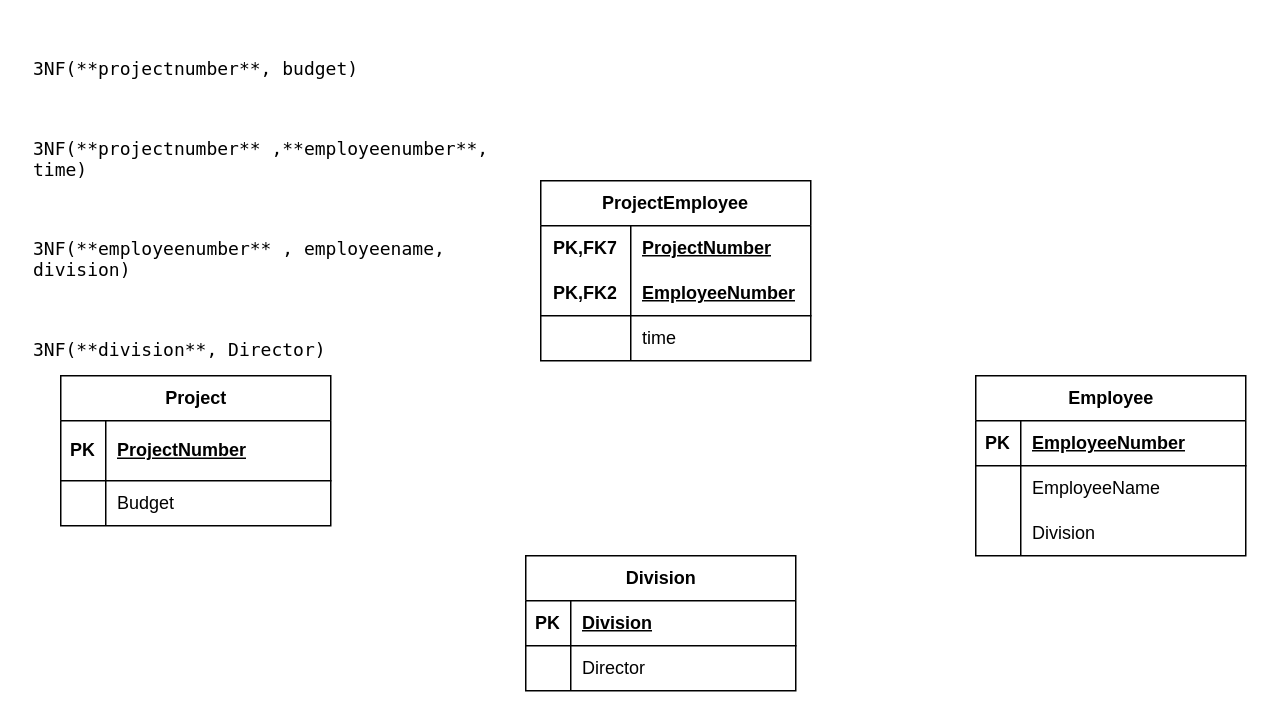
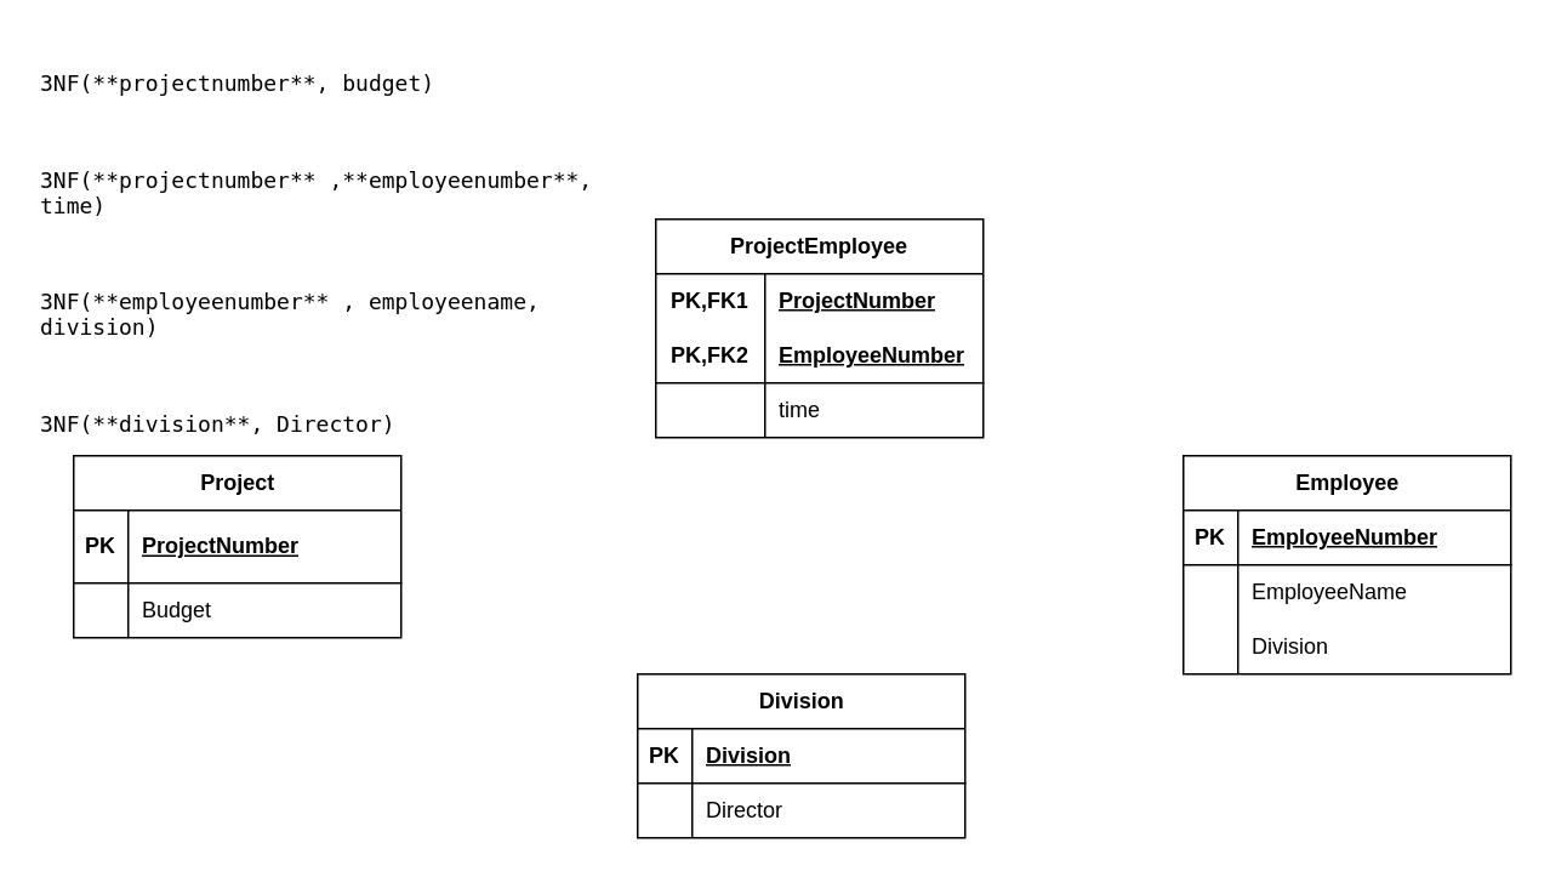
  <mxCell id="0" />
  <mxCell id="1" parent="0" />
  <mxCell id="2" value="Project" style="shape=table;startSize=30;container=1;collapsible=1;childLayout=tableLayout;fixedRows=1;rowLines=0;fontStyle=1;align=center;resizeLast=1;html=1;" vertex="1" parent="1"><mxGeometry x="40" y="250" width="180" height="100" as="geometry" /></mxCell>
  <mxCell id="3" value="" style="shape=tableRow;horizontal=0;startSize=0;swimlaneHead=0;swimlaneBody=0;fillColor=none;collapsible=0;dropTarget=0;points=[[0,0.5],[1,0.5]];portConstraint=eastwest;top=0;left=0;right=0;bottom=1;" vertex="1" parent="2"><mxGeometry y="30" width="180" height="40" as="geometry" /></mxCell>
  <mxCell id="4" value="PK" style="shape=partialRectangle;connectable=0;fillColor=none;top=0;left=0;bottom=0;right=0;fontStyle=1;overflow=hidden;whiteSpace=wrap;html=1;" vertex="1" parent="3"><mxGeometry width="30" height="40" as="geometry"><mxRectangle width="30" height="40" as="alternateBounds" /></mxGeometry></mxCell>
  <mxCell id="5" value="ProjectNumber" style="shape=partialRectangle;connectable=0;fillColor=none;top=0;left=0;bottom=0;right=0;align=left;spacingLeft=6;fontStyle=5;overflow=hidden;whiteSpace=wrap;html=1;" vertex="1" parent="3"><mxGeometry x="30" width="150" height="40" as="geometry"><mxRectangle width="150" height="40" as="alternateBounds" /></mxGeometry></mxCell>
  <mxCell id="6" value="" style="shape=tableRow;horizontal=0;startSize=0;swimlaneHead=0;swimlaneBody=0;fillColor=none;collapsible=0;dropTarget=0;points=[[0,0.5],[1,0.5]];portConstraint=eastwest;top=0;left=0;right=0;bottom=0;" vertex="1" parent="2"><mxGeometry y="70" width="180" height="30" as="geometry" /></mxCell>
  <mxCell id="7" value="" style="shape=partialRectangle;connectable=0;fillColor=none;top=0;left=0;bottom=0;right=0;editable=1;overflow=hidden;whiteSpace=wrap;html=1;" vertex="1" parent="6"><mxGeometry width="30" height="30" as="geometry"><mxRectangle width="30" height="30" as="alternateBounds" /></mxGeometry></mxCell>
  <mxCell id="8" value="Budget" style="shape=partialRectangle;connectable=0;fillColor=none;top=0;left=0;bottom=0;right=0;align=left;spacingLeft=6;overflow=hidden;whiteSpace=wrap;html=1;" vertex="1" parent="6"><mxGeometry x="30" width="150" height="30" as="geometry"><mxRectangle width="150" height="30" as="alternateBounds" /></mxGeometry></mxCell>
  <mxCell id="9" value="&lt;p&gt;&lt;code&gt;3NF(**projectnumber**, budget)&lt;/code&gt;&lt;/p&gt;&#10;&lt;p&gt;&lt;code&gt;3NF(**projectnumber** ,**employeenumber**, time)&lt;/code&gt;&lt;/p&gt;&#10;&lt;p&gt;&lt;code&gt;3NF(**employeenumber** , employeename, division)&lt;/code&gt;&lt;/p&gt;&#10;&lt;p&gt;&lt;code&gt;3NF(**division**, Director)&lt;/code&gt;&lt;/p&gt;" style="text;whiteSpace=wrap;html=1;" vertex="1" parent="1"><mxGeometry x="20" y="20" width="340" height="220" as="geometry" /></mxCell>
  <mxCell id="10" value="ProjectEmployee" style="shape=table;startSize=30;container=1;collapsible=1;childLayout=tableLayout;fixedRows=1;rowLines=0;fontStyle=1;align=center;resizeLast=1;html=1;whiteSpace=wrap;" vertex="1" parent="1"><mxGeometry x="360" y="120" width="180" height="120" as="geometry"><mxRectangle x="290" y="120" width="130" height="30" as="alternateBounds" /></mxGeometry></mxCell>
  <mxCell id="11" value="" style="shape=tableRow;horizontal=0;startSize=0;swimlaneHead=0;swimlaneBody=0;fillColor=none;collapsible=0;dropTarget=0;points=[[0,0.5],[1,0.5]];portConstraint=eastwest;top=0;left=0;right=0;bottom=0;html=1;" vertex="1" parent="10"><mxGeometry y="30" width="180" height="30" as="geometry" /></mxCell>
- <mxCell id="12" value="PK,FK7" style="shape=partialRectangle;connectable=0;fillColor=none;top=0;left=0;bottom=0;right=0;fontStyle=1;overflow=hidden;html=1;whiteSpace=wrap;" vertex="1" parent="11"><mxGeometry width="60" height="30" as="geometry"><mxRectangle width="60" height="30" as="alternateBounds" /></mxGeometry></mxCell>
+ <mxCell id="12" value="PK,FK1" style="shape=partialRectangle;connectable=0;fillColor=none;top=0;left=0;bottom=0;right=0;fontStyle=1;overflow=hidden;html=1;whiteSpace=wrap;" vertex="1" parent="11"><mxGeometry width="60" height="30" as="geometry"><mxRectangle width="60" height="30" as="alternateBounds" /></mxGeometry></mxCell>
  <mxCell id="13" value="ProjectNumber" style="shape=partialRectangle;connectable=0;fillColor=none;top=0;left=0;bottom=0;right=0;align=left;spacingLeft=6;fontStyle=5;overflow=hidden;html=1;whiteSpace=wrap;" vertex="1" parent="11"><mxGeometry x="60" width="120" height="30" as="geometry"><mxRectangle width="120" height="30" as="alternateBounds" /></mxGeometry></mxCell>
  <mxCell id="14" value="" style="shape=tableRow;horizontal=0;startSize=0;swimlaneHead=0;swimlaneBody=0;fillColor=none;collapsible=0;dropTarget=0;points=[[0,0.5],[1,0.5]];portConstraint=eastwest;top=0;left=0;right=0;bottom=1;html=1;" vertex="1" parent="10"><mxGeometry y="60" width="180" height="30" as="geometry" /></mxCell>
  <mxCell id="15" value="PK,FK2" style="shape=partialRectangle;connectable=0;fillColor=none;top=0;left=0;bottom=0;right=0;fontStyle=1;overflow=hidden;html=1;whiteSpace=wrap;" vertex="1" parent="14"><mxGeometry width="60" height="30" as="geometry"><mxRectangle width="60" height="30" as="alternateBounds" /></mxGeometry></mxCell>
  <mxCell id="16" value="EmployeeNumber" style="shape=partialRectangle;connectable=0;fillColor=none;top=0;left=0;bottom=0;right=0;align=left;spacingLeft=6;fontStyle=5;overflow=hidden;html=1;whiteSpace=wrap;" vertex="1" parent="14"><mxGeometry x="60" width="120" height="30" as="geometry"><mxRectangle width="120" height="30" as="alternateBounds" /></mxGeometry></mxCell>
  <mxCell id="17" value="" style="shape=tableRow;horizontal=0;startSize=0;swimlaneHead=0;swimlaneBody=0;fillColor=none;collapsible=0;dropTarget=0;points=[[0,0.5],[1,0.5]];portConstraint=eastwest;top=0;left=0;right=0;bottom=0;html=1;" vertex="1" parent="10"><mxGeometry y="90" width="180" height="30" as="geometry" /></mxCell>
  <mxCell id="18" value="" style="shape=partialRectangle;connectable=0;fillColor=none;top=0;left=0;bottom=0;right=0;editable=1;overflow=hidden;html=1;whiteSpace=wrap;" vertex="1" parent="17"><mxGeometry width="60" height="30" as="geometry"><mxRectangle width="60" height="30" as="alternateBounds" /></mxGeometry></mxCell>
  <mxCell id="19" value="time" style="shape=partialRectangle;connectable=0;fillColor=none;top=0;left=0;bottom=0;right=0;align=left;spacingLeft=6;overflow=hidden;html=1;whiteSpace=wrap;" vertex="1" parent="17"><mxGeometry x="60" width="120" height="30" as="geometry"><mxRectangle width="120" height="30" as="alternateBounds" /></mxGeometry></mxCell>
  <mxCell id="20" value="Employee" style="shape=table;startSize=30;container=1;collapsible=1;childLayout=tableLayout;fixedRows=1;rowLines=0;fontStyle=1;align=center;resizeLast=1;html=1;" vertex="1" parent="1"><mxGeometry x="650" y="250" width="180" height="120" as="geometry" /></mxCell>
  <mxCell id="21" value="" style="shape=tableRow;horizontal=0;startSize=0;swimlaneHead=0;swimlaneBody=0;fillColor=none;collapsible=0;dropTarget=0;points=[[0,0.5],[1,0.5]];portConstraint=eastwest;top=0;left=0;right=0;bottom=1;" vertex="1" parent="20"><mxGeometry y="30" width="180" height="30" as="geometry" /></mxCell>
  <mxCell id="22" value="PK" style="shape=partialRectangle;connectable=0;fillColor=none;top=0;left=0;bottom=0;right=0;fontStyle=1;overflow=hidden;whiteSpace=wrap;html=1;" vertex="1" parent="21"><mxGeometry width="30" height="30" as="geometry"><mxRectangle width="30" height="30" as="alternateBounds" /></mxGeometry></mxCell>
  <mxCell id="23" value="EmployeeNumber" style="shape=partialRectangle;connectable=0;fillColor=none;top=0;left=0;bottom=0;right=0;align=left;spacingLeft=6;fontStyle=5;overflow=hidden;whiteSpace=wrap;html=1;" vertex="1" parent="21"><mxGeometry x="30" width="150" height="30" as="geometry"><mxRectangle width="150" height="30" as="alternateBounds" /></mxGeometry></mxCell>
  <mxCell id="24" value="" style="shape=tableRow;horizontal=0;startSize=0;swimlaneHead=0;swimlaneBody=0;fillColor=none;collapsible=0;dropTarget=0;points=[[0,0.5],[1,0.5]];portConstraint=eastwest;top=0;left=0;right=0;bottom=0;" vertex="1" parent="20"><mxGeometry y="60" width="180" height="30" as="geometry" /></mxCell>
  <mxCell id="25" value="" style="shape=partialRectangle;connectable=0;fillColor=none;top=0;left=0;bottom=0;right=0;editable=1;overflow=hidden;whiteSpace=wrap;html=1;" vertex="1" parent="24"><mxGeometry width="30" height="30" as="geometry"><mxRectangle width="30" height="30" as="alternateBounds" /></mxGeometry></mxCell>
  <mxCell id="26" value="EmployeeName" style="shape=partialRectangle;connectable=0;fillColor=none;top=0;left=0;bottom=0;right=0;align=left;spacingLeft=6;overflow=hidden;whiteSpace=wrap;html=1;" vertex="1" parent="24"><mxGeometry x="30" width="150" height="30" as="geometry"><mxRectangle width="150" height="30" as="alternateBounds" /></mxGeometry></mxCell>
  <mxCell id="27" value="" style="shape=tableRow;horizontal=0;startSize=0;swimlaneHead=0;swimlaneBody=0;fillColor=none;collapsible=0;dropTarget=0;points=[[0,0.5],[1,0.5]];portConstraint=eastwest;top=0;left=0;right=0;bottom=0;" vertex="1" parent="20"><mxGeometry y="90" width="180" height="30" as="geometry" /></mxCell>
  <mxCell id="28" value="" style="shape=partialRectangle;connectable=0;fillColor=none;top=0;left=0;bottom=0;right=0;editable=1;overflow=hidden;whiteSpace=wrap;html=1;" vertex="1" parent="27"><mxGeometry width="30" height="30" as="geometry"><mxRectangle width="30" height="30" as="alternateBounds" /></mxGeometry></mxCell>
  <mxCell id="29" value="Division" style="shape=partialRectangle;connectable=0;fillColor=none;top=0;left=0;bottom=0;right=0;align=left;spacingLeft=6;overflow=hidden;whiteSpace=wrap;html=1;" vertex="1" parent="27"><mxGeometry x="30" width="150" height="30" as="geometry"><mxRectangle width="150" height="30" as="alternateBounds" /></mxGeometry></mxCell>
  <mxCell id="30" value="Division" style="shape=table;startSize=30;container=1;collapsible=1;childLayout=tableLayout;fixedRows=1;rowLines=0;fontStyle=1;align=center;resizeLast=1;html=1;" vertex="1" parent="1"><mxGeometry x="350" y="370" width="180" height="90" as="geometry" /></mxCell>
  <mxCell id="31" value="" style="shape=tableRow;horizontal=0;startSize=0;swimlaneHead=0;swimlaneBody=0;fillColor=none;collapsible=0;dropTarget=0;points=[[0,0.5],[1,0.5]];portConstraint=eastwest;top=0;left=0;right=0;bottom=1;" vertex="1" parent="30"><mxGeometry y="30" width="180" height="30" as="geometry" /></mxCell>
  <mxCell id="32" value="PK" style="shape=partialRectangle;connectable=0;fillColor=none;top=0;left=0;bottom=0;right=0;fontStyle=1;overflow=hidden;whiteSpace=wrap;html=1;" vertex="1" parent="31"><mxGeometry width="30" height="30" as="geometry"><mxRectangle width="30" height="30" as="alternateBounds" /></mxGeometry></mxCell>
  <mxCell id="33" value="Division" style="shape=partialRectangle;connectable=0;fillColor=none;top=0;left=0;bottom=0;right=0;align=left;spacingLeft=6;fontStyle=5;overflow=hidden;whiteSpace=wrap;html=1;" vertex="1" parent="31"><mxGeometry x="30" width="150" height="30" as="geometry"><mxRectangle width="150" height="30" as="alternateBounds" /></mxGeometry></mxCell>
  <mxCell id="34" value="" style="shape=tableRow;horizontal=0;startSize=0;swimlaneHead=0;swimlaneBody=0;fillColor=none;collapsible=0;dropTarget=0;points=[[0,0.5],[1,0.5]];portConstraint=eastwest;top=0;left=0;right=0;bottom=0;" vertex="1" parent="30"><mxGeometry y="60" width="180" height="30" as="geometry" /></mxCell>
  <mxCell id="35" value="" style="shape=partialRectangle;connectable=0;fillColor=none;top=0;left=0;bottom=0;right=0;editable=1;overflow=hidden;whiteSpace=wrap;html=1;" vertex="1" parent="34"><mxGeometry width="30" height="30" as="geometry"><mxRectangle width="30" height="30" as="alternateBounds" /></mxGeometry></mxCell>
  <mxCell id="36" value="Director" style="shape=partialRectangle;connectable=0;fillColor=none;top=0;left=0;bottom=0;right=0;align=left;spacingLeft=6;overflow=hidden;whiteSpace=wrap;html=1;" vertex="1" parent="34"><mxGeometry x="30" width="150" height="30" as="geometry"><mxRectangle width="150" height="30" as="alternateBounds" /></mxGeometry></mxCell>
